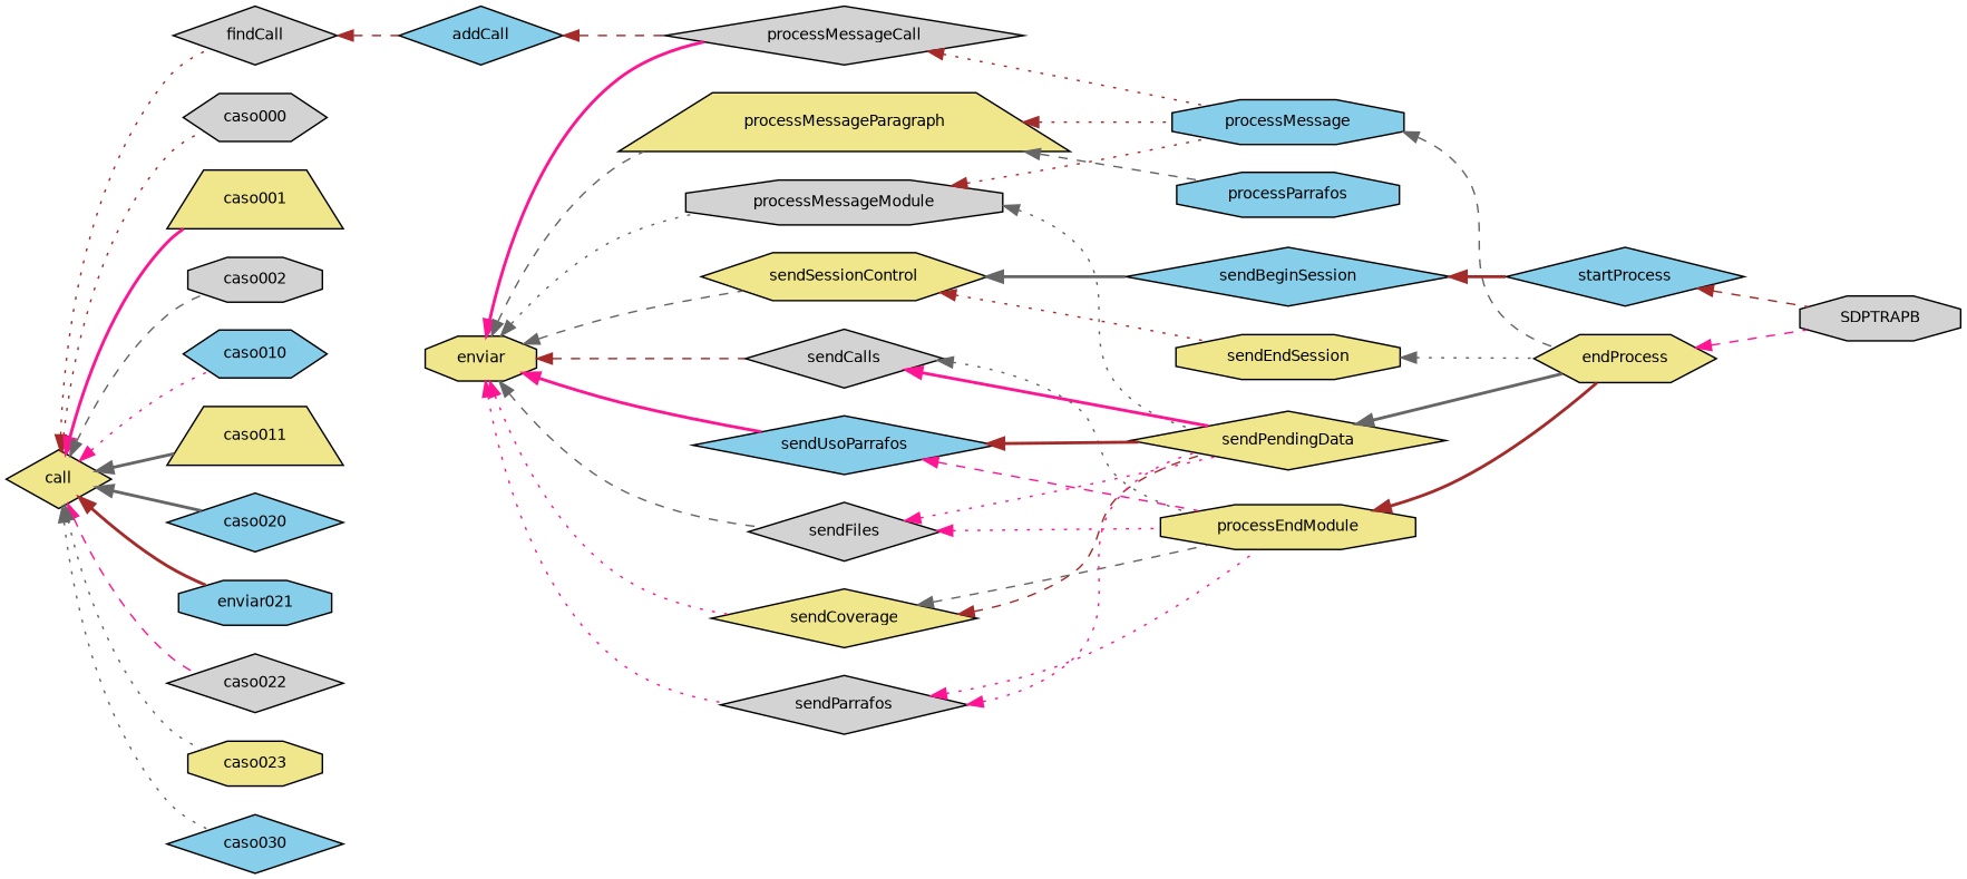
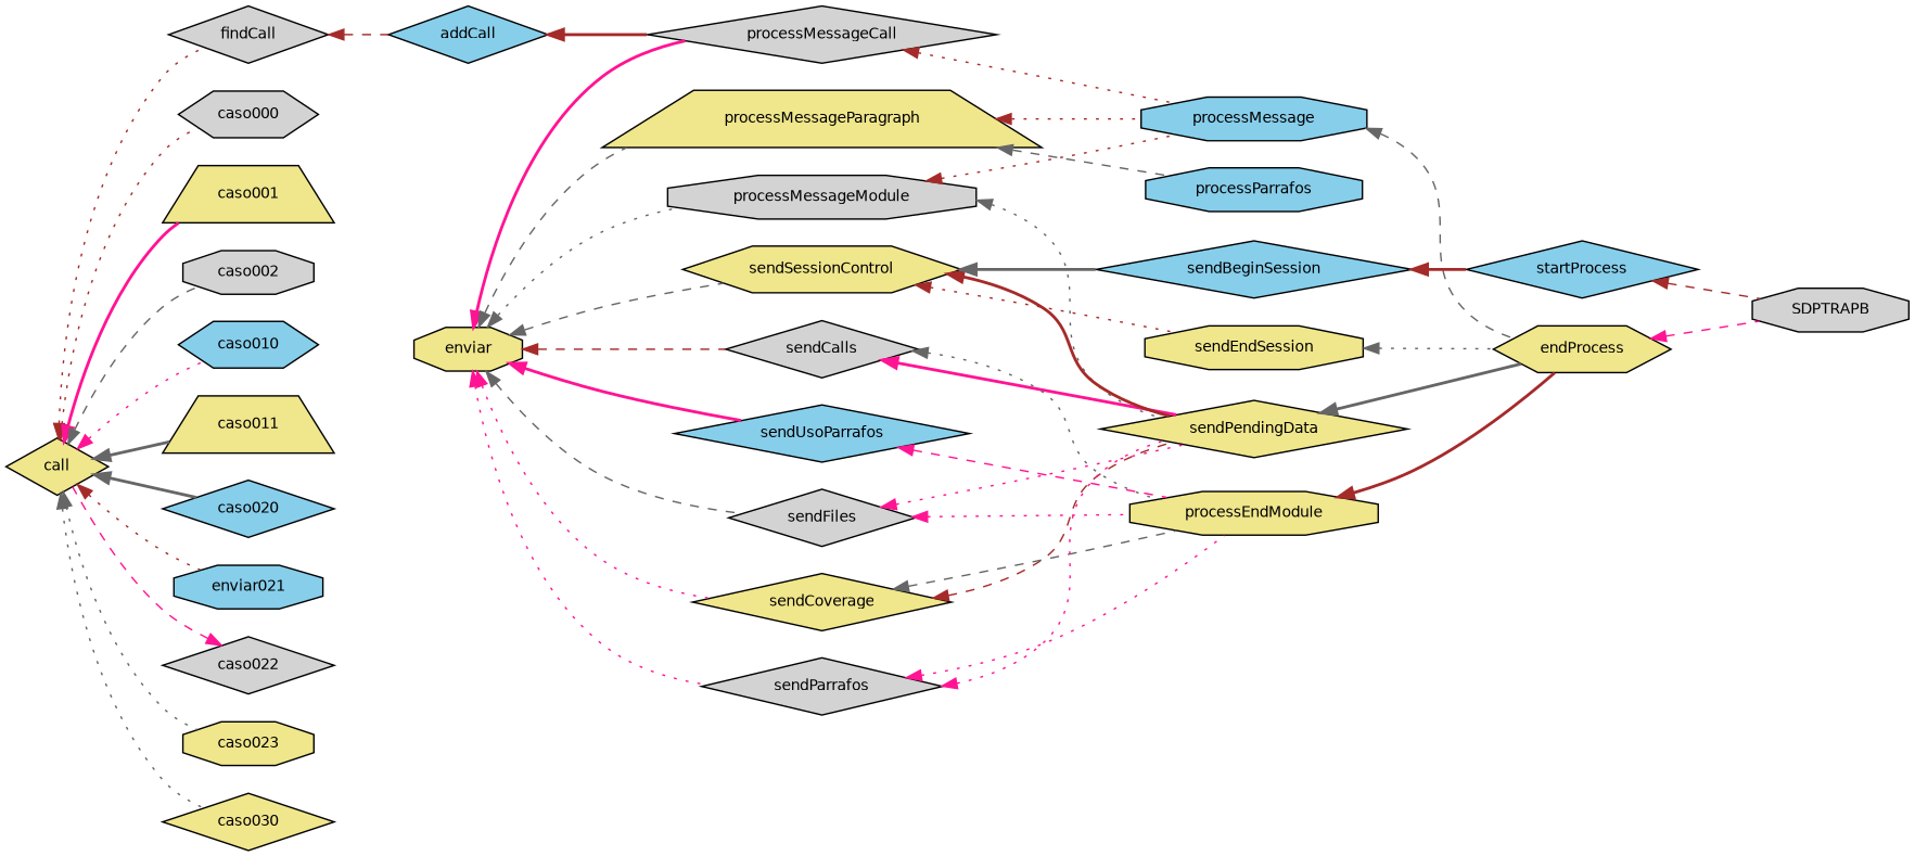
  digraph {
    rankdir=LR
    node [color=black fillcolor=khaki fontname=Helvetica fontsize=10 shape=diamond style=filled]
    edge [color=gray40 dir=back fontname=Helvetica fontsize=10 labelfontname=Helvetica labelfontsize=10 style=dotted]
    n1 [fontcolor=black height=0.2 label=enviar shape=octagon width=0.4]
    n2 [fillcolor=lightgrey height=0.2 label=processMessageCall width=0.4]
    n3 [height=0.2 label=processMessageParagraph shape=trapezium width=0.4]
    n4 [fillcolor=lightgrey height=0.2 label=processMessageModule shape=octagon width=0.4]
    n5 [height=0.2 label=sendCoverage width=0.4]
    n6 [fillcolor=lightgrey height=0.2 label=sendParrafos width=0.4]
    n7 [fillcolor=lightgrey height=0.2 label=sendCalls width=0.4]
    n8 [fillcolor=skyblue height=0.2 label=sendUsoParrafos width=0.4]
    n9 [fillcolor=lightgrey height=0.2 label=sendFiles width=0.4]
    n10 [height=0.2 label=sendSessionControl shape=hexagon width=0.4]
    n11 [fillcolor=skyblue height=0.2 label=processMessage shape=octagon width=0.4]
    n12 [fillcolor=skyblue height=0.2 label=processParrafos shape=octagon width=0.4]
    n13 [height=0.2 label=sendPendingData width=0.4]
    n14 [height=0.2 label=processEndModule shape=octagon width=0.4]
    n15 [fillcolor=skyblue height=0.2 label=sendBeginSession width=0.4]
    n16 [height=0.2 label=sendEndSession shape=octagon width=0.4]
    n17 [height=0.2 label=endProcess shape=hexagon width=0.4]
    n18 [fillcolor=lightgrey height=0.2 label=SDPTRAPB shape=octagon width=0.4]
    n19 [height=0.2 label=call width=0.4]
    n20 [fillcolor=lightgrey height=0.2 label=findCall width=0.4]
    n21 [fillcolor=lightgrey height=0.2 label=caso000 shape=hexagon width=0.4]
    n22 [height=0.2 label=caso001 shape=trapezium width=0.4]
    n23 [fillcolor=lightgrey height=0.2 label=caso002 shape=octagon width=0.4]
    n24 [fillcolor=skyblue height=0.2 label=caso010 shape=hexagon width=0.4]
    n25 [height=0.2 label=caso011 shape=trapezium width=0.4]
    n26 [fillcolor=skyblue height=0.2 label=caso020 width=0.4]
    n27 [fillcolor=skyblue height=0.2 label=enviar021 shape=octagon width=0.4]
    n28 [fillcolor=lightgrey height=0.2 label=caso022 width=0.4]
    n29 [height=0.2 label=caso023 shape=octagon width=0.4]
-   n30 [fillcolor=skyblue height=0.2 label=caso030 width=0.4]
+   n30 [height=0.2 label=caso030 width=0.4]
    n31 [fillcolor=skyblue height=0.2 label=addCall width=0.4]
    n32 [fillcolor=skyblue height=0.2 label=startProcess width=0.4]
    n1 -> n2 [color=deeppink style=bold]
    n1 -> n3 [style=dashed]
    n1 -> n4
    n1 -> n5 [color=deeppink]
    n1 -> n6 [color=deeppink]
    n1 -> n7 [color=brown style=dashed]
    n1 -> n8 [color=deeppink style=bold]
    n1 -> n9 [style=dashed]
    n1 -> n10 [style=dashed]
    n2 -> n11 [color=brown]
    n3 -> n11 [color=brown]
    n3 -> n12 [style=dashed]
    n4 -> n11 [color=brown]
    n4 -> n13
    n5 -> n13 [color=brown style=dashed]
    n5 -> n14 [style=dashed]
    n6 -> n13 [color=deeppink]
    n6 -> n14 [color=deeppink]
    n7 -> n13 [color=deeppink style=bold]
    n7 -> n14
-   n8 -> n13 [color=brown style=bold]
+   n10 -> n13 [color=brown style=bold]
    n8 -> n14 [color=deeppink style=dashed]
    n9 -> n13 [color=deeppink]
    n9 -> n14 [color=deeppink]
    n10 -> n15 [style=bold]
    n10 -> n16 [color=brown]
    n11 -> n17 [style=dashed]
    n13 -> n17 [style=bold]
    n14 -> n17 [color=brown style=bold]
    n15 -> n32 [color=brown style=bold]
    n16 -> n17
    n17 -> n18 [color=deeppink style=dashed]
    n19 -> n20 [color=brown]
    n19 -> n21 [color=brown]
    n19 -> n22 [color=deeppink style=bold]
    n19 -> n23 [style=dashed]
    n19 -> n24 [color=deeppink]
    n19 -> n25 [style=bold]
    n19 -> n26 [style=bold]
-   n19 -> n27 [color=brown style=bold]
-   n19 -> n28 [color=deeppink style=dashed]
+   n19 -> n27 [color=brown]
+   n28 -> n19 [color=deeppink style=dashed]
    n19 -> n29
    n19 -> n30
    n20 -> n31 [color=brown style=dashed]
-   n31 -> n2 [color=brown style=dashed]
+   n31 -> n2 [color=brown style=bold]
    n32 -> n18 [color=brown style=dashed]
  }
